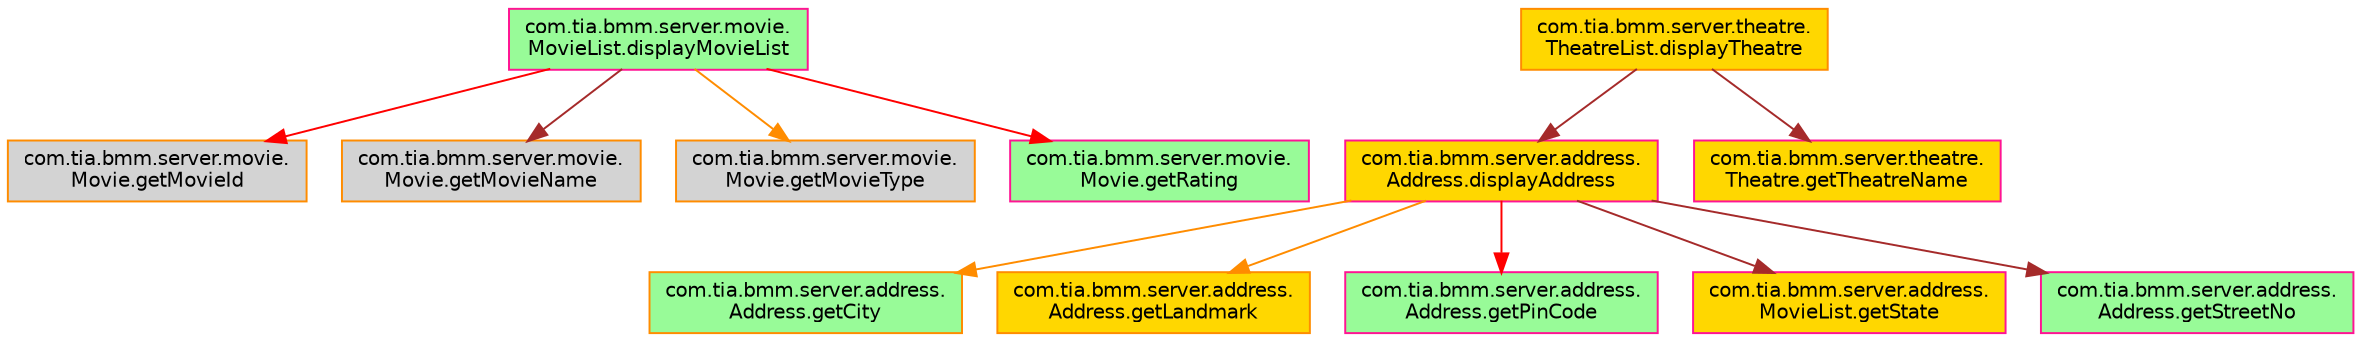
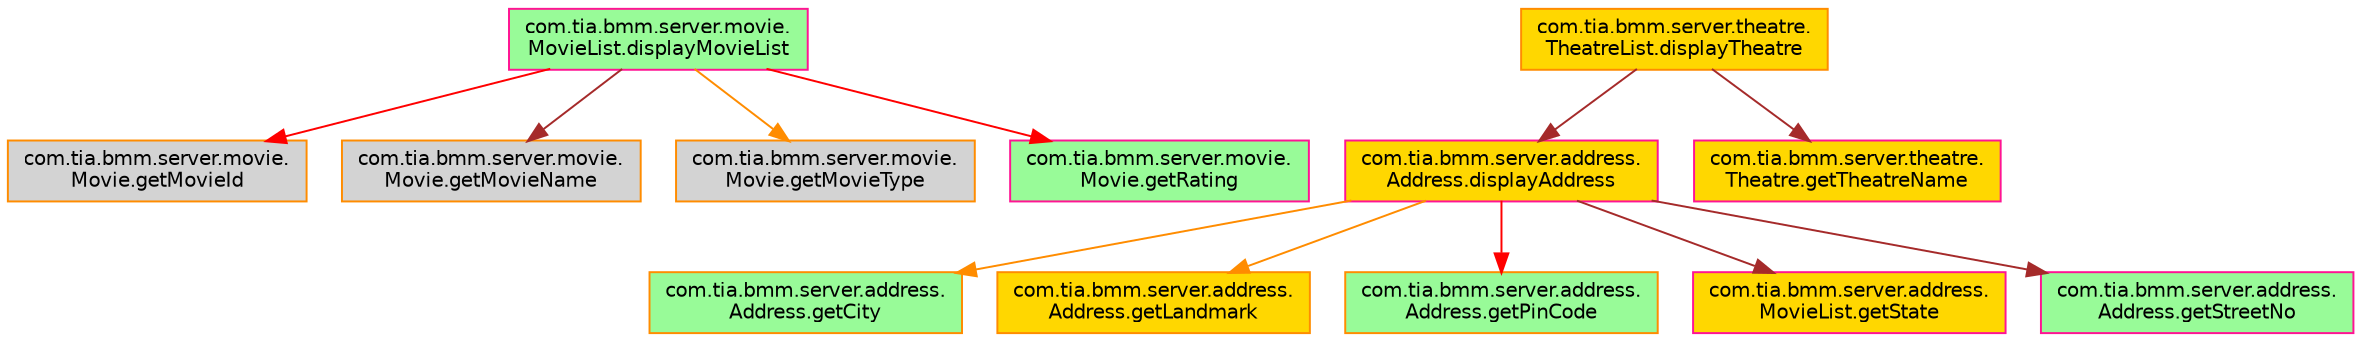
  digraph {
    rankdir=TB
    node [color=darkorange fillcolor=palegreen fontname=Helvetica fontsize=10 shape=record style=filled]
    edge [color=brown fontname=Helvetica fontsize=10 labelfontname=Helvetica labelfontsize=10 style=solid]
    n1 [color=deeppink fontcolor=black height=0.2 label="com.tia.bmm.server.movie.\lMovieList.displayMovieList" width=0.4]
    n2 [fillcolor=lightgrey height=0.2 label="com.tia.bmm.server.movie.\lMovie.getMovieId" width=0.4]
    n3 [fillcolor=lightgrey height=0.2 label="com.tia.bmm.server.movie.\lMovie.getMovieName" width=0.4]
    n4 [fillcolor=lightgrey height=0.2 label="com.tia.bmm.server.movie.\lMovie.getMovieType" width=0.4]
    n5 [color=deeppink height=0.2 label="com.tia.bmm.server.movie.\lMovie.getRating" width=0.4]
    n6 [fillcolor=gold height=0.2 label="com.tia.bmm.server.theatre.\lTheatreList.displayTheatre" width=0.4]
    n7 [color=deeppink fillcolor=gold height=0.2 label="com.tia.bmm.server.address.\lAddress.displayAddress" width=0.4]
    n8 [color=deeppink fillcolor=gold height=0.2 label="com.tia.bmm.server.theatre.\lTheatre.getTheatreName" width=0.4]
    n9 [height=0.2 label="com.tia.bmm.server.address.\lAddress.getCity" width=0.4]
    n10 [fillcolor=gold height=0.2 label="com.tia.bmm.server.address.\lAddress.getLandmark" width=0.4]
-   n11 [color=deeppink height=0.2 label="com.tia.bmm.server.address.\lAddress.getPinCode" width=0.4]
+   n11 [height=0.2 label="com.tia.bmm.server.address.\lAddress.getPinCode" width=0.4]
    n12 [color=deeppink fillcolor=gold height=0.2 label="com.tia.bmm.server.address.\lMovieList.getState" width=0.4]
    n13 [color=deeppink height=0.2 label="com.tia.bmm.server.address.\lAddress.getStreetNo" width=0.4]
    n1 -> n2 [color=red]
    n1 -> n3
    n1 -> n4 [color=darkorange]
    n1 -> n5 [color=red]
    n6 -> n7
    n6 -> n8
    n7 -> n9 [color=darkorange]
    n7 -> n10 [color=darkorange]
    n7 -> n11 [color=red]
    n7 -> n12
    n7 -> n13
  }
